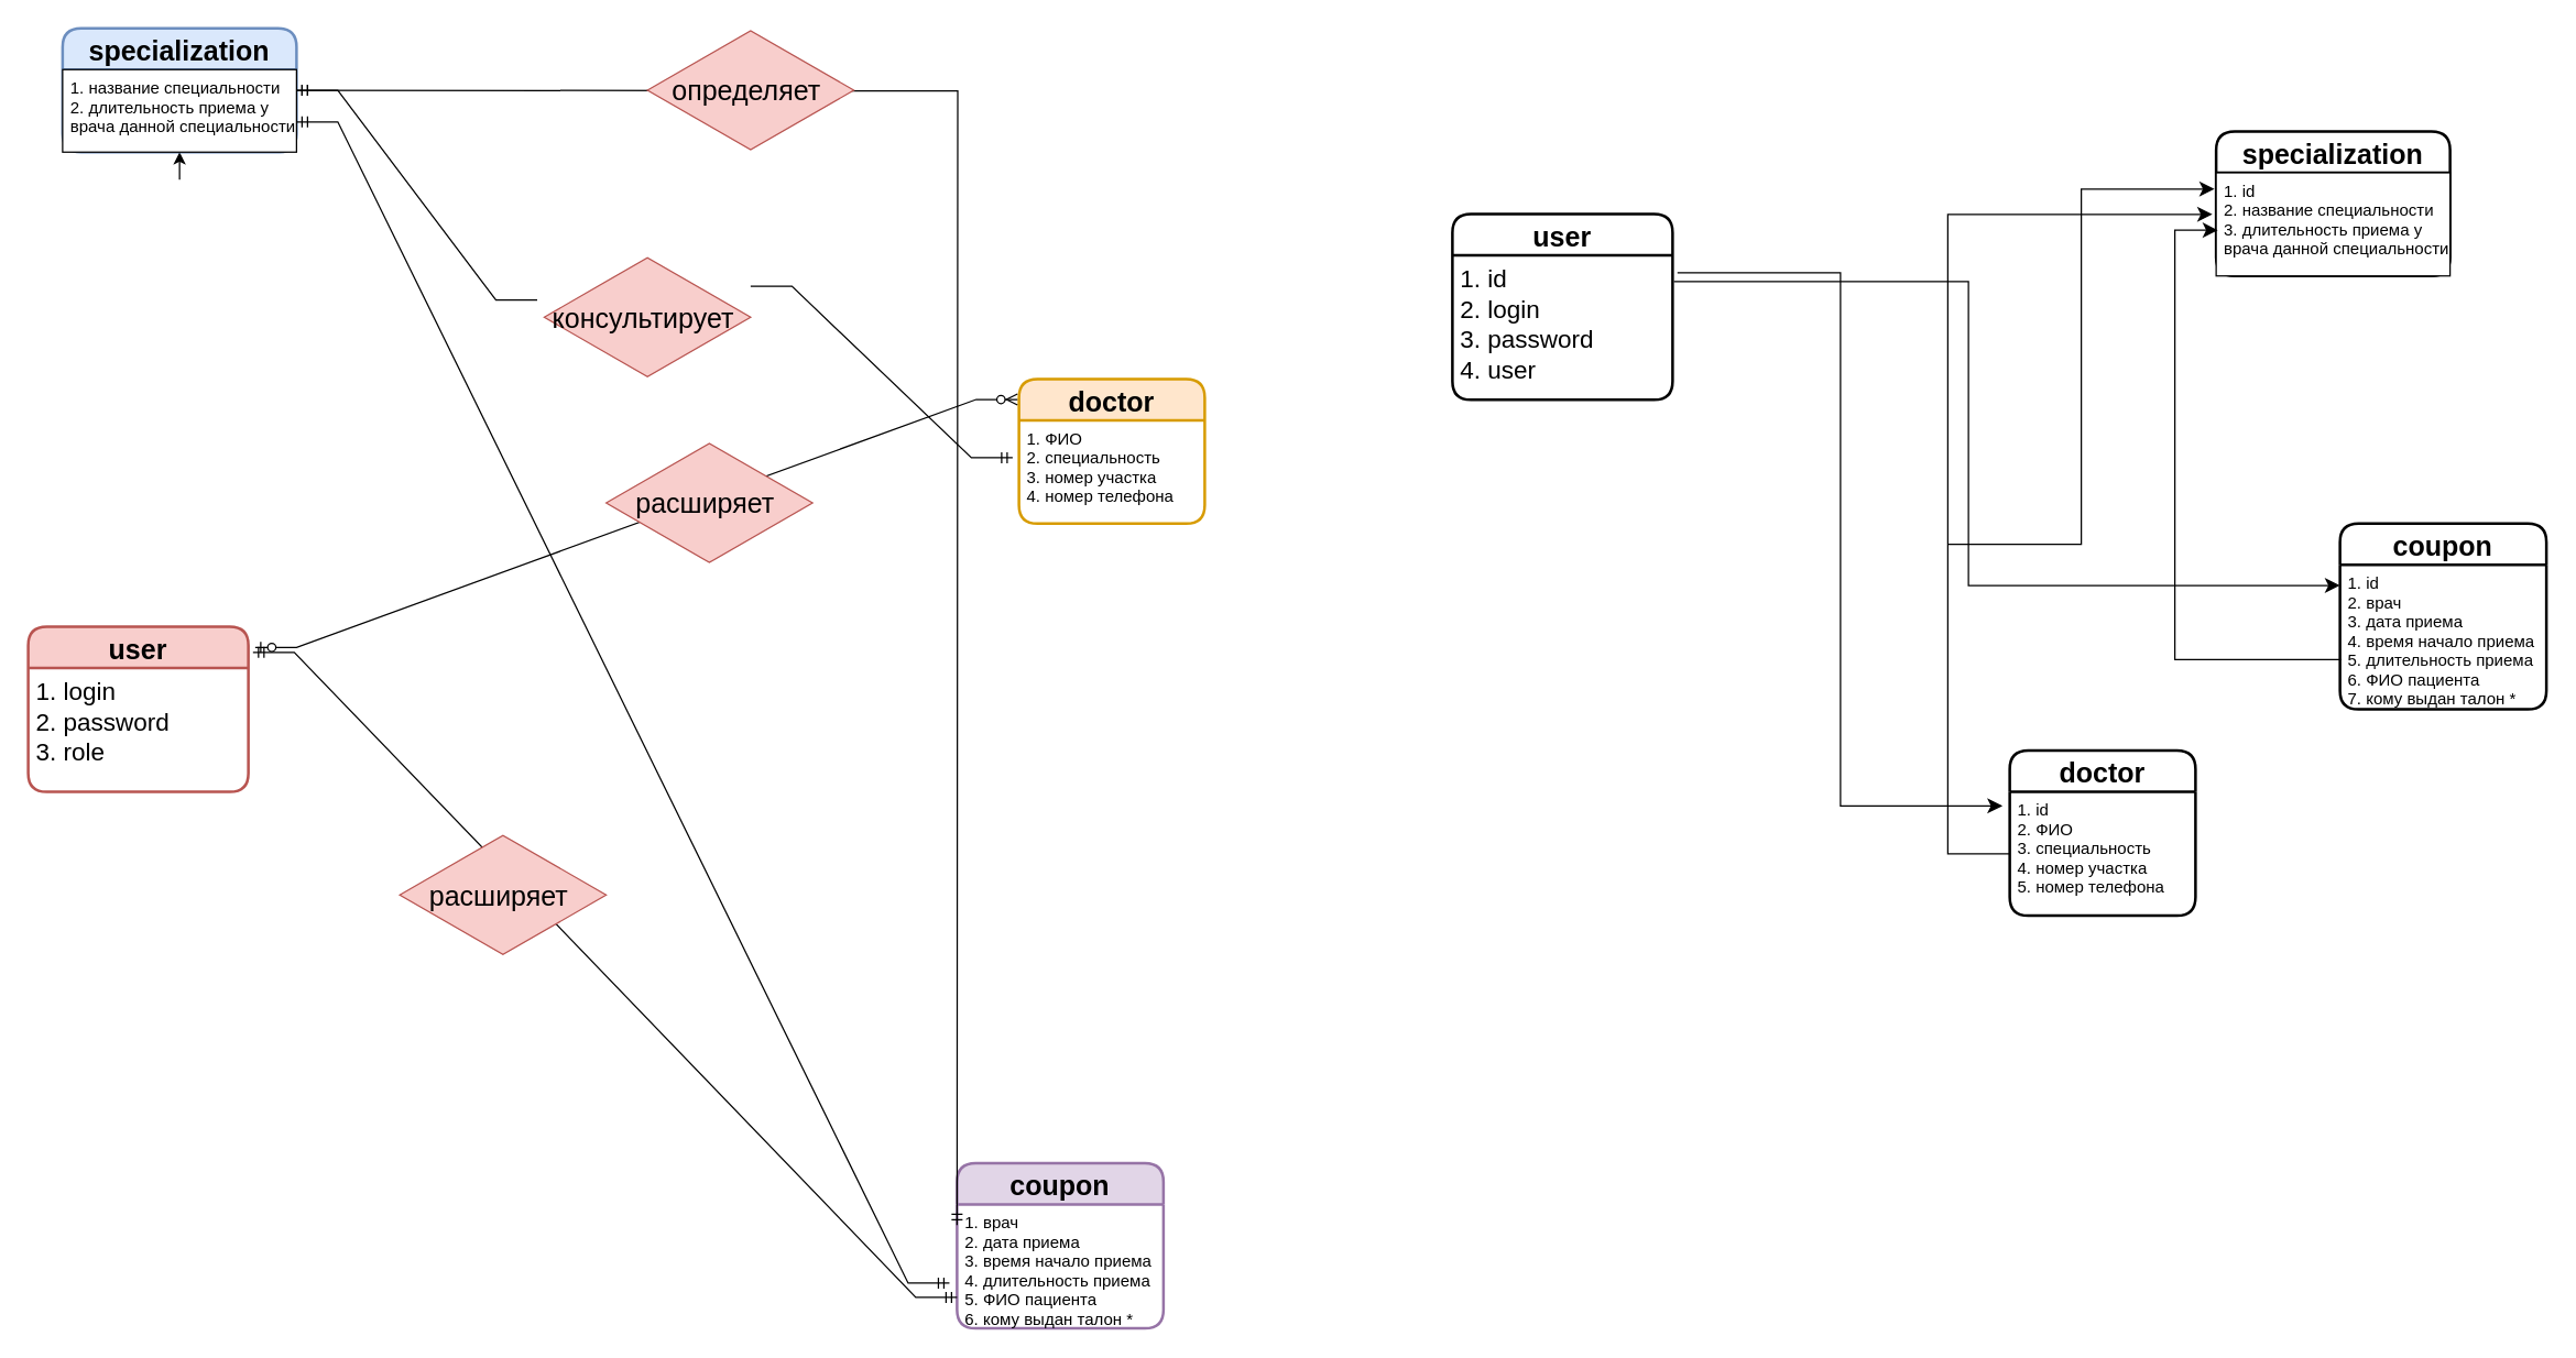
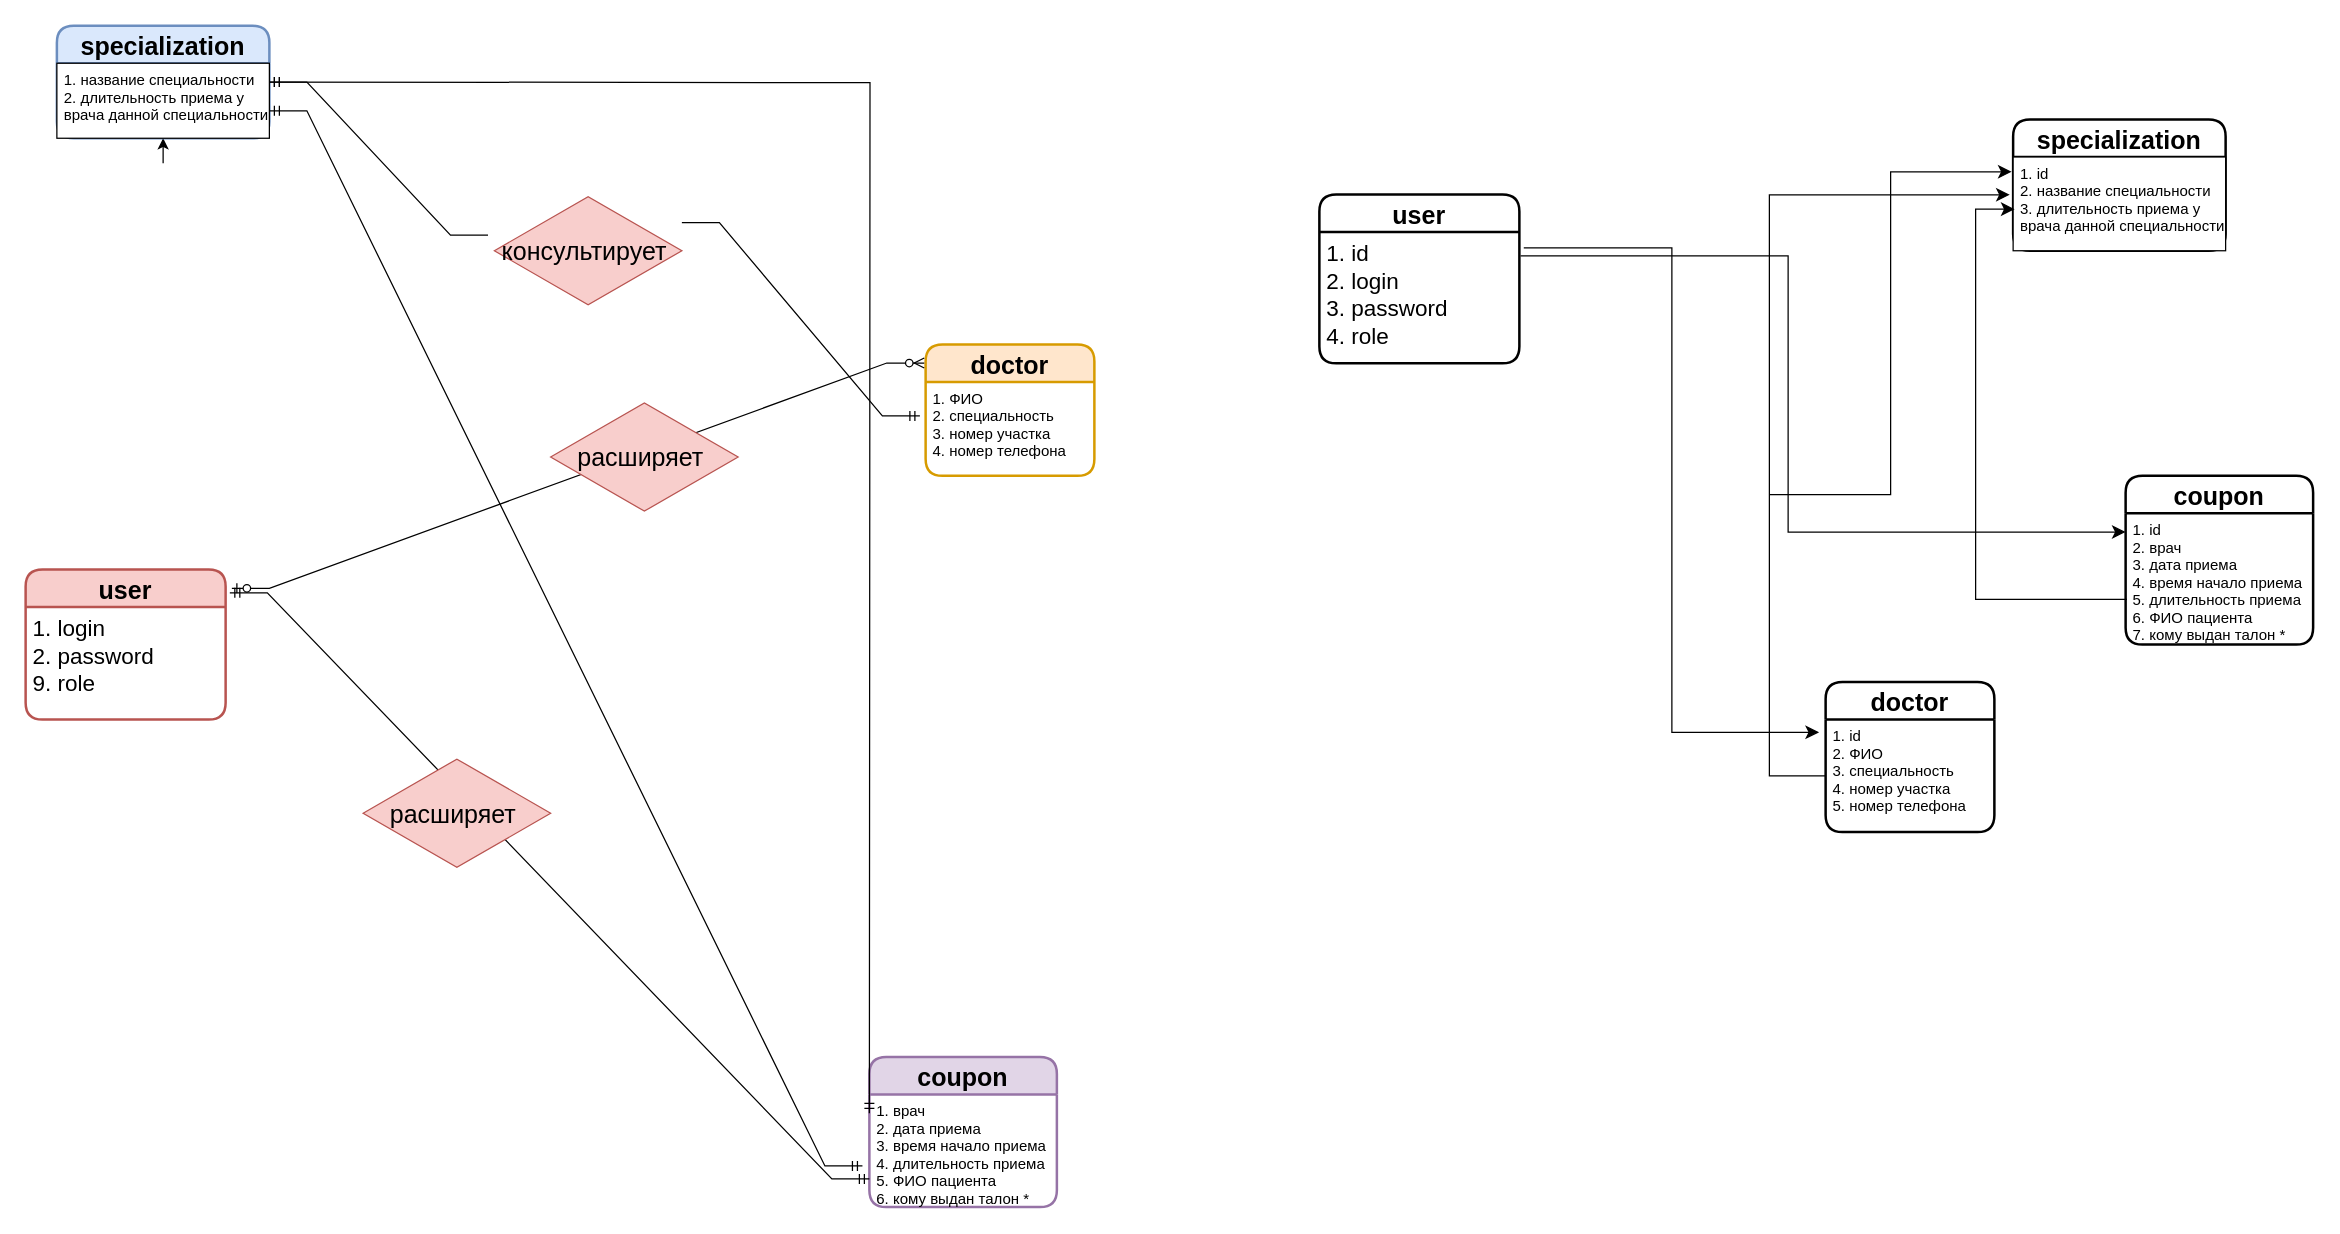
  <mxCell id="0" />
  <mxCell id="1" parent="0" />
  <mxCell id="2" style="edgeStyle=orthogonalEdgeStyle;rounded=0;orthogonalLoop=1;jettySize=auto;html=1;fontSize=20;" edge="1" parent="1" source="6" target="5"><mxGeometry relative="1" as="geometry" /></mxCell>
  <mxCell id="3" value="user" style="swimlane;childLayout=stackLayout;horizontal=1;startSize=30;horizontalStack=0;rounded=1;fontSize=20;fontStyle=1;strokeWidth=2;resizeParent=0;resizeLast=1;shadow=0;dashed=0;align=center;fillColor=#f8cecc;strokeColor=#b85450;" vertex="1" parent="1"><mxGeometry x="20" y="455" width="160" height="120" as="geometry" /></mxCell>
- <mxCell id="4" value="1. login&#10;2. password&#10;3. role " style="align=left;strokeColor=none;fillColor=none;spacingLeft=4;fontSize=18;verticalAlign=top;resizable=0;rotatable=0;part=1;" vertex="1" parent="3"><mxGeometry y="30" width="160" height="90" as="geometry" /></mxCell>
+ <mxCell id="4" value="1. login&#10;2. password&#10;9. role " style="align=left;strokeColor=none;fillColor=none;spacingLeft=4;fontSize=18;verticalAlign=top;resizable=0;rotatable=0;part=1;" vertex="1" parent="3"><mxGeometry y="30" width="160" height="90" as="geometry" /></mxCell>
  <mxCell id="5" value="specialization" style="swimlane;childLayout=stackLayout;horizontal=1;startSize=30;horizontalStack=0;rounded=1;fontSize=20;fontStyle=1;strokeWidth=2;resizeParent=0;resizeLast=1;shadow=0;dashed=0;align=center;fillColor=#dae8fc;strokeColor=#6c8ebf;" vertex="1" parent="1"><mxGeometry x="45" y="20" width="170" height="90" as="geometry" /></mxCell>
  <mxCell id="6" value="1. название специальности&#10;2. длительность приема у &#10;врача данной специальности " style="align=left;spacingLeft=4;fontSize=12;verticalAlign=top;resizable=0;rotatable=0;part=1;" vertex="1" parent="5"><mxGeometry y="30" width="170" height="60" as="geometry" /></mxCell>
  <mxCell id="7" value="doctor" style="swimlane;childLayout=stackLayout;horizontal=1;startSize=30;horizontalStack=0;rounded=1;fontSize=20;fontStyle=1;strokeWidth=2;resizeParent=0;resizeLast=1;shadow=0;dashed=0;align=center;fillColor=#ffe6cc;strokeColor=#d79b00;" vertex="1" parent="1"><mxGeometry x="740" y="275" width="135" height="105" as="geometry" /></mxCell>
  <mxCell id="8" value="1. ФИО&#10;2. специальность &#10;3. номер участка &#10;4. номер телефона &#10;" style="align=left;strokeColor=none;fillColor=none;spacingLeft=4;fontSize=12;verticalAlign=top;resizable=0;rotatable=0;part=1;" vertex="1" parent="7"><mxGeometry y="30" width="135" height="75" as="geometry" /></mxCell>
  <mxCell id="9" value="coupon" style="swimlane;childLayout=stackLayout;horizontal=1;startSize=30;horizontalStack=0;rounded=1;fontSize=20;fontStyle=1;strokeWidth=2;resizeParent=0;resizeLast=1;shadow=0;dashed=0;align=center;fillColor=#e1d5e7;strokeColor=#9673a6;" vertex="1" parent="1"><mxGeometry x="695" y="845" width="150" height="120" as="geometry" /></mxCell>
  <mxCell id="10" value="1. врач &#10;2. дата приема &#10;3. время начало приема&#10;4. длительность приема &#10;5. ФИО пациента &#10;6. кому выдан талон *" style="align=left;strokeColor=none;fillColor=none;spacingLeft=4;fontSize=12;verticalAlign=top;resizable=0;rotatable=0;part=1;" vertex="1" parent="9"><mxGeometry y="30" width="150" height="90" as="geometry" /></mxCell>
  <mxCell id="11" value="" style="edgeStyle=entityRelationEdgeStyle;fontSize=12;html=1;endArrow=ERmandOne;startArrow=none;rounded=0;entryX=-0.034;entryY=0.362;entryDx=0;entryDy=0;entryPerimeter=0;exitX=1;exitY=0.25;exitDx=0;exitDy=0;" edge="1" parent="1" source="19" target="8"><mxGeometry width="100" height="100" relative="1" as="geometry"><mxPoint x="335" y="350" as="sourcePoint" /><mxPoint x="440" y="500" as="targetPoint" /></mxGeometry></mxCell>
  <mxCell id="12" value="" style="fontSize=12;html=1;endArrow=ERmandOne;startArrow=ERmandOne;rounded=0;entryX=-0.037;entryY=0.635;entryDx=0;entryDy=0;entryPerimeter=0;elbow=vertical;edgeStyle=entityRelationEdgeStyle;" edge="1" parent="1" target="10"><mxGeometry width="100" height="100" relative="1" as="geometry"><mxPoint x="215" y="88" as="sourcePoint" /><mxPoint x="375" y="620" as="targetPoint" /></mxGeometry></mxCell>
  <mxCell id="13" value="" style="edgeStyle=entityRelationEdgeStyle;fontSize=12;html=1;endArrow=ERmandOne;startArrow=ERmandOne;rounded=0;entryX=0;entryY=0.75;entryDx=0;entryDy=0;exitX=1.021;exitY=0.155;exitDx=0;exitDy=0;exitPerimeter=0;" edge="1" parent="1" source="3" target="10"><mxGeometry width="100" height="100" relative="1" as="geometry"><mxPoint x="260" y="750" as="sourcePoint" /><mxPoint x="360" y="650" as="targetPoint" /></mxGeometry></mxCell>
  <mxCell id="14" value="" style="edgeStyle=entityRelationEdgeStyle;fontSize=12;html=1;endArrow=ERzeroToMany;startArrow=ERzeroToOne;rounded=0;entryX=-0.008;entryY=0.141;entryDx=0;entryDy=0;entryPerimeter=0;" edge="1" parent="1" target="7"><mxGeometry width="100" height="100" relative="1" as="geometry"><mxPoint x="185" y="470" as="sourcePoint" /><mxPoint x="360" y="650" as="targetPoint" /></mxGeometry></mxCell>
  <mxCell id="15" value="расширяет&amp;nbsp;" style="html=1;whiteSpace=wrap;aspect=fixed;shape=isoRectangle;fontSize=20;fillColor=#f8cecc;strokeColor=#b85450;" vertex="1" parent="1"><mxGeometry x="290" y="605" width="150" height="90" as="geometry" /></mxCell>
  <mxCell id="16" value="расширяет&amp;nbsp;" style="html=1;whiteSpace=wrap;aspect=fixed;shape=isoRectangle;fontSize=20;fillColor=#f8cecc;strokeColor=#b85450;" vertex="1" parent="1"><mxGeometry x="440" y="320" width="150" height="90" as="geometry" /></mxCell>
  <mxCell id="17" value="" style="edgeStyle=orthogonalEdgeStyle;fontSize=12;html=1;endArrow=ERmandOne;startArrow=ERmandOne;rounded=0;" edge="1" parent="1"><mxGeometry width="100" height="100" relative="1" as="geometry"><mxPoint x="215" y="65" as="sourcePoint" /><mxPoint x="695" y="890" as="targetPoint" /></mxGeometry></mxCell>
  <mxCell id="18" value="" style="edgeStyle=entityRelationEdgeStyle;fontSize=12;html=1;endArrow=none;startArrow=ERmandOne;rounded=0;entryX=-0.034;entryY=0.362;entryDx=0;entryDy=0;entryPerimeter=0;exitX=1;exitY=0.25;exitDx=0;exitDy=0;" edge="1" parent="1" source="6" target="19"><mxGeometry width="100" height="100" relative="1" as="geometry"><mxPoint x="215" y="65" as="sourcePoint" /><mxPoint x="735" y="332" as="targetPoint" /></mxGeometry></mxCell>
- <mxCell id="19" value="консультирует&amp;nbsp;" style="html=1;whiteSpace=wrap;aspect=fixed;shape=isoRectangle;fontSize=20;fillColor=#f8cecc;strokeColor=#b85450;" vertex="1" parent="1"><mxGeometry x="395" y="185" width="150" height="90" as="geometry" /></mxCell>
- <mxCell id="20" value="определяет&amp;nbsp;" style="html=1;whiteSpace=wrap;aspect=fixed;shape=isoRectangle;fontSize=20;fillColor=#f8cecc;strokeColor=#b85450;" vertex="1" parent="1"><mxGeometry x="470" y="20" width="150" height="90" as="geometry" /></mxCell>
+ <mxCell id="19" value="консультирует&amp;nbsp;" style="html=1;whiteSpace=wrap;aspect=fixed;shape=isoRectangle;fontSize=20;fillColor=#f8cecc;strokeColor=#b85450;" vertex="1" parent="1"><mxGeometry x="395" y="155" width="150" height="90" as="geometry" /></mxCell>
  <mxCell id="21" value="user" style="swimlane;childLayout=stackLayout;horizontal=1;startSize=30;horizontalStack=0;rounded=1;fontSize=20;fontStyle=1;strokeWidth=2;resizeParent=0;resizeLast=1;shadow=0;dashed=0;align=center;" vertex="1" parent="1"><mxGeometry x="1055" y="155" width="160" height="135" as="geometry" /></mxCell>
- <mxCell id="22" value="1. id &#10;2. login&#10;3. password&#10;4. user " style="align=left;strokeColor=none;fillColor=none;spacingLeft=4;fontSize=18;verticalAlign=top;resizable=0;rotatable=0;part=1;" vertex="1" parent="21"><mxGeometry y="30" width="160" height="105" as="geometry" /></mxCell>
+ <mxCell id="22" value="1. id &#10;2. login&#10;3. password&#10;4. role " style="align=left;strokeColor=none;fillColor=none;spacingLeft=4;fontSize=18;verticalAlign=top;resizable=0;rotatable=0;part=1;" vertex="1" parent="21"><mxGeometry y="30" width="160" height="105" as="geometry" /></mxCell>
  <mxCell id="23" value="specialization" style="swimlane;childLayout=stackLayout;horizontal=1;startSize=30;horizontalStack=0;rounded=1;fontSize=20;fontStyle=1;strokeWidth=2;resizeParent=0;resizeLast=1;shadow=0;dashed=0;align=center;" vertex="1" parent="1"><mxGeometry x="1610" y="95" width="170" height="105" as="geometry" /></mxCell>
  <mxCell id="24" value="1. id &#10;2. название специальности&#10;3. длительность приема у &#10;врача данной специальности " style="align=left;spacingLeft=4;fontSize=12;verticalAlign=top;resizable=0;rotatable=0;part=1;" vertex="1" parent="23"><mxGeometry y="30" width="170" height="75" as="geometry" /></mxCell>
  <mxCell id="25" value="doctor" style="swimlane;childLayout=stackLayout;horizontal=1;startSize=30;horizontalStack=0;rounded=1;fontSize=20;fontStyle=1;strokeWidth=2;resizeParent=0;resizeLast=1;shadow=0;dashed=0;align=center;" vertex="1" parent="1"><mxGeometry x="1460" y="545" width="135" height="120" as="geometry" /></mxCell>
  <mxCell id="26" value="1. id&#10;2. ФИО&#10;3. специальность &#10;4. номер участка &#10;5. номер телефона &#10;" style="align=left;strokeColor=none;fillColor=none;spacingLeft=4;fontSize=12;verticalAlign=top;resizable=0;rotatable=0;part=1;" vertex="1" parent="25"><mxGeometry y="30" width="135" height="90" as="geometry" /></mxCell>
  <mxCell id="27" value="coupon" style="swimlane;childLayout=stackLayout;horizontal=1;startSize=30;horizontalStack=0;rounded=1;fontSize=20;fontStyle=1;strokeWidth=2;resizeParent=0;resizeLast=1;shadow=0;dashed=0;align=center;" vertex="1" parent="1"><mxGeometry x="1700" y="380" width="150" height="135" as="geometry" /></mxCell>
  <mxCell id="28" value="1. id&#10;2. врач &#10;3. дата приема &#10;4. время начало приема&#10;5. длительность приема &#10;6. ФИО пациента &#10;7. кому выдан талон *" style="align=left;strokeColor=none;fillColor=none;spacingLeft=4;fontSize=12;verticalAlign=top;resizable=0;rotatable=0;part=1;" vertex="1" parent="27"><mxGeometry y="30" width="150" height="105" as="geometry" /></mxCell>
  <mxCell id="29" value="" style="edgeStyle=elbowEdgeStyle;elbow=horizontal;endArrow=classic;html=1;curved=0;rounded=0;endSize=8;startSize=8;fontSize=20;entryX=-0.039;entryY=0.114;entryDx=0;entryDy=0;entryPerimeter=0;exitX=1.022;exitY=0.121;exitDx=0;exitDy=0;exitPerimeter=0;" edge="1" parent="1" source="22" target="26"><mxGeometry width="50" height="50" relative="1" as="geometry"><mxPoint x="1325" y="475" as="sourcePoint" /><mxPoint x="1375" y="425" as="targetPoint" /></mxGeometry></mxCell>
  <mxCell id="30" value="" style="edgeStyle=elbowEdgeStyle;elbow=horizontal;endArrow=classic;html=1;curved=0;rounded=0;endSize=8;startSize=8;fontSize=20;entryX=0;entryY=0.143;entryDx=0;entryDy=0;entryPerimeter=0;exitX=1.006;exitY=0.181;exitDx=0;exitDy=0;exitPerimeter=0;" edge="1" parent="1" source="22" target="28"><mxGeometry width="50" height="50" relative="1" as="geometry"><mxPoint x="1430" y="400" as="sourcePoint" /><mxPoint x="1480" y="350" as="targetPoint" /><Array as="points"><mxPoint x="1430" y="365" /></Array></mxGeometry></mxCell>
  <mxCell id="31" value="" style="edgeStyle=elbowEdgeStyle;elbow=horizontal;endArrow=classic;html=1;curved=0;rounded=0;endSize=8;startSize=8;fontSize=20;entryX=-0.016;entryY=0.403;entryDx=0;entryDy=0;entryPerimeter=0;exitX=0;exitY=0.5;exitDx=0;exitDy=0;" edge="1" parent="1" source="26" target="24"><mxGeometry width="50" height="50" relative="1" as="geometry"><mxPoint x="1505" y="415" as="sourcePoint" /><mxPoint x="1555" y="365" as="targetPoint" /><Array as="points"><mxPoint x="1415" y="365" /></Array></mxGeometry></mxCell>
  <mxCell id="32" value="" style="edgeStyle=elbowEdgeStyle;elbow=horizontal;endArrow=classic;html=1;curved=0;rounded=0;endSize=8;startSize=8;fontSize=20;entryX=-0.007;entryY=0.158;entryDx=0;entryDy=0;entryPerimeter=0;" edge="1" parent="1" target="24"><mxGeometry width="50" height="50" relative="1" as="geometry"><mxPoint x="1415" y="395" as="sourcePoint" /><mxPoint x="1510" y="335" as="targetPoint" /></mxGeometry></mxCell>
  <mxCell id="33" value="" style="edgeStyle=elbowEdgeStyle;elbow=horizontal;endArrow=classic;html=1;curved=0;rounded=0;endSize=8;startSize=8;fontSize=20;exitX=0.007;exitY=0.657;exitDx=0;exitDy=0;exitPerimeter=0;entryX=0.007;entryY=0.556;entryDx=0;entryDy=0;entryPerimeter=0;" edge="1" parent="1" source="28" target="24"><mxGeometry width="50" height="50" relative="1" as="geometry"><mxPoint x="1505" y="370" as="sourcePoint" /><mxPoint x="1555" y="320" as="targetPoint" /><Array as="points"><mxPoint x="1580" y="305" /></Array></mxGeometry></mxCell>
